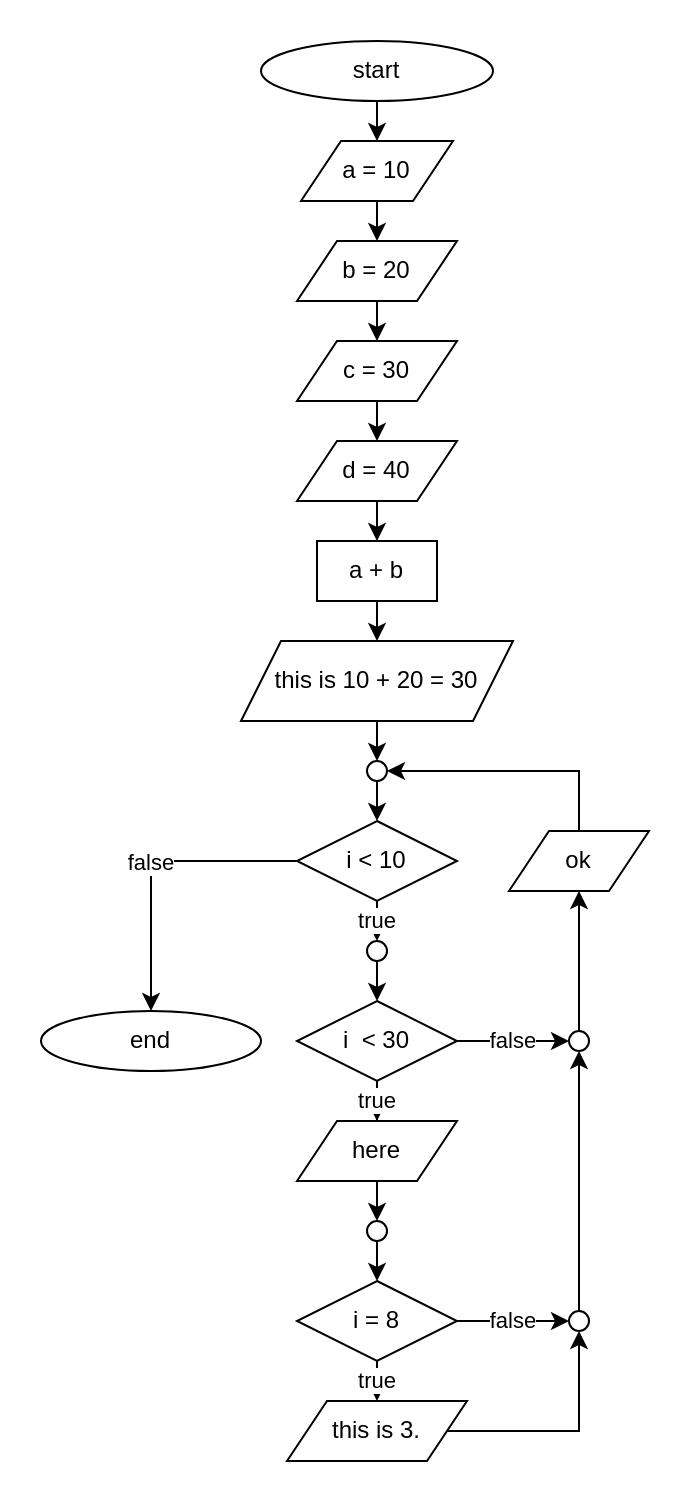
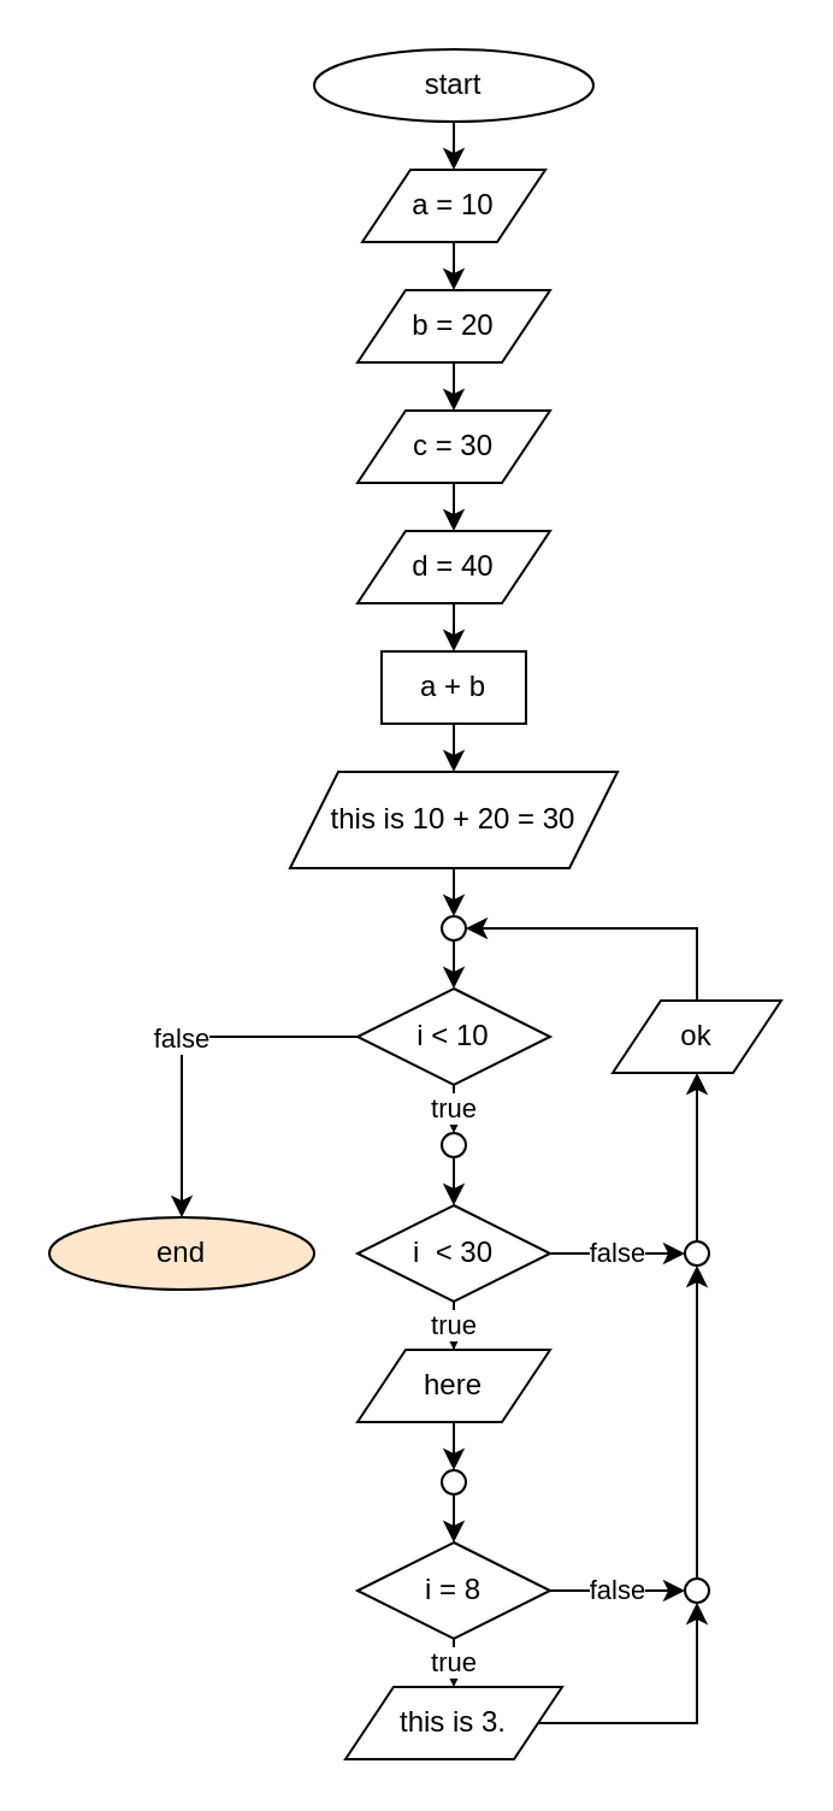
  <mxCell id="0" />
  <mxCell id="1" parent="0" />
  <mxCell id="2" style="edgeStyle=orthogonalEdgeStyle;rounded=0;orthogonalLoop=1;jettySize=auto;html=1;exitX=0.5;exitY=1;exitDx=0;exitDy=0;entryX=0.5;entryY=0;entryDx=0;entryDy=0;" edge="1" parent="1" source="3" target="5"><mxGeometry relative="1" as="geometry" /></mxCell>
  <mxCell id="3" value="start" style="ellipse;whiteSpace=wrap;html=1;" vertex="1" parent="1"><mxGeometry x="130" y="20" width="116" height="30" as="geometry" /></mxCell>
  <mxCell id="4" style="edgeStyle=orthogonalEdgeStyle;rounded=0;orthogonalLoop=1;jettySize=auto;html=1;exitX=0.5;exitY=1;exitDx=0;exitDy=0;entryX=0.5;entryY=0;entryDx=0;entryDy=0;" edge="1" parent="1" source="5" target="7"><mxGeometry relative="1" as="geometry" /></mxCell>
  <mxCell id="5" value="a = 10" style="shape=parallelogram;perimeter=parallelogramPerimeter;whiteSpace=wrap;html=1;fixedSize=1;" vertex="1" parent="1"><mxGeometry x="150" y="70" width="76" height="30" as="geometry" /></mxCell>
  <mxCell id="6" style="edgeStyle=orthogonalEdgeStyle;rounded=0;orthogonalLoop=1;jettySize=auto;html=1;exitX=0.5;exitY=1;exitDx=0;exitDy=0;entryX=0.5;entryY=0;entryDx=0;entryDy=0;" edge="1" parent="1" source="7" target="9"><mxGeometry relative="1" as="geometry" /></mxCell>
  <mxCell id="7" value="b = 20" style="shape=parallelogram;perimeter=parallelogramPerimeter;whiteSpace=wrap;html=1;fixedSize=1;" vertex="1" parent="1"><mxGeometry x="148" y="120" width="80" height="30" as="geometry" /></mxCell>
  <mxCell id="8" style="edgeStyle=orthogonalEdgeStyle;rounded=0;orthogonalLoop=1;jettySize=auto;html=1;exitX=0.5;exitY=1;exitDx=0;exitDy=0;entryX=0.5;entryY=0;entryDx=0;entryDy=0;" edge="1" parent="1" source="9" target="11"><mxGeometry relative="1" as="geometry" /></mxCell>
  <mxCell id="9" value="c = 30" style="shape=parallelogram;perimeter=parallelogramPerimeter;whiteSpace=wrap;html=1;fixedSize=1;" vertex="1" parent="1"><mxGeometry x="148" y="170" width="80" height="30" as="geometry" /></mxCell>
  <mxCell id="10" style="edgeStyle=orthogonalEdgeStyle;rounded=0;orthogonalLoop=1;jettySize=auto;html=1;exitX=0.5;exitY=1;exitDx=0;exitDy=0;entryX=0.5;entryY=0;entryDx=0;entryDy=0;" edge="1" parent="1" source="11" target="13"><mxGeometry relative="1" as="geometry" /></mxCell>
  <mxCell id="11" value="d = 40" style="shape=parallelogram;perimeter=parallelogramPerimeter;whiteSpace=wrap;html=1;fixedSize=1;" vertex="1" parent="1"><mxGeometry x="148" y="220" width="80" height="30" as="geometry" /></mxCell>
  <mxCell id="12" style="edgeStyle=orthogonalEdgeStyle;rounded=0;orthogonalLoop=1;jettySize=auto;html=1;exitX=0.5;exitY=1;exitDx=0;exitDy=0;entryX=0.5;entryY=0;entryDx=0;entryDy=0;" edge="1" parent="1" source="13" target="15"><mxGeometry relative="1" as="geometry" /></mxCell>
  <mxCell id="13" value="a + b" style="rounded=0;whiteSpace=wrap;html=1;" vertex="1" parent="1"><mxGeometry x="158" y="270" width="60" height="30" as="geometry" /></mxCell>
  <mxCell id="14" style="edgeStyle=orthogonalEdgeStyle;rounded=0;orthogonalLoop=1;jettySize=auto;html=1;exitX=0.5;exitY=1;exitDx=0;exitDy=0;entryX=0.5;entryY=0;entryDx=0;entryDy=0;" edge="1" parent="1" source="15" target="17"><mxGeometry relative="1" as="geometry" /></mxCell>
  <mxCell id="15" value="this is 10 + 20 = 30" style="shape=parallelogram;perimeter=parallelogramPerimeter;whiteSpace=wrap;html=1;fixedSize=1;" vertex="1" parent="1"><mxGeometry x="120" y="320" width="136" height="40" as="geometry" /></mxCell>
  <mxCell id="16" style="edgeStyle=orthogonalEdgeStyle;rounded=0;orthogonalLoop=1;jettySize=auto;html=1;exitX=0.5;exitY=1;exitDx=0;exitDy=0;entryX=0.5;entryY=0;entryDx=0;entryDy=0;" edge="1" parent="1" source="17" target="20"><mxGeometry relative="1" as="geometry" /></mxCell>
  <mxCell id="17" value="" style="ellipse;whiteSpace=wrap;html=1;aspect=fixed;" vertex="1" parent="1"><mxGeometry x="183" y="380" width="10" height="10" as="geometry" /></mxCell>
  <mxCell id="18" value="true" style="edgeStyle=orthogonalEdgeStyle;rounded=0;orthogonalLoop=1;jettySize=auto;html=1;exitX=0.5;exitY=1;exitDx=0;exitDy=0;entryX=0.5;entryY=0;entryDx=0;entryDy=0;" edge="1" parent="1" source="20" target="32"><mxGeometry relative="1" as="geometry" /></mxCell>
  <mxCell id="19" value="false" style="edgeStyle=orthogonalEdgeStyle;rounded=0;orthogonalLoop=1;jettySize=auto;html=1;exitX=0;exitY=0.5;exitDx=0;exitDy=0;entryX=0.5;entryY=0;entryDx=0;entryDy=0;" edge="1" parent="1" source="20" target="41"><mxGeometry relative="1" as="geometry" /></mxCell>
  <mxCell id="20" value="i &amp;lt; 10" style="rhombus;whiteSpace=wrap;html=1;" vertex="1" parent="1"><mxGeometry x="148" y="410" width="80" height="40" as="geometry" /></mxCell>
  <mxCell id="21" value="true" style="edgeStyle=orthogonalEdgeStyle;rounded=0;orthogonalLoop=1;jettySize=auto;html=1;entryX=0.5;entryY=0;entryDx=0;entryDy=0;" edge="1" parent="1" source="23" target="25"><mxGeometry relative="1" as="geometry" /></mxCell>
  <mxCell id="22" value="false" style="edgeStyle=orthogonalEdgeStyle;rounded=0;orthogonalLoop=1;jettySize=auto;html=1;exitX=1;exitY=0.5;exitDx=0;exitDy=0;entryX=0;entryY=0.5;entryDx=0;entryDy=0;" edge="1" parent="1" source="23" target="36"><mxGeometry relative="1" as="geometry" /></mxCell>
  <mxCell id="23" value="i&amp;nbsp; &amp;lt; 30" style="rhombus;whiteSpace=wrap;html=1;" vertex="1" parent="1"><mxGeometry x="148" y="500" width="80" height="40" as="geometry" /></mxCell>
  <mxCell id="24" style="edgeStyle=orthogonalEdgeStyle;rounded=0;orthogonalLoop=1;jettySize=auto;html=1;exitX=0.5;exitY=1;exitDx=0;exitDy=0;entryX=0.5;entryY=0;entryDx=0;entryDy=0;" edge="1" parent="1" source="25" target="34"><mxGeometry relative="1" as="geometry" /></mxCell>
  <mxCell id="25" value="here" style="shape=parallelogram;perimeter=parallelogramPerimeter;whiteSpace=wrap;html=1;fixedSize=1;" vertex="1" parent="1"><mxGeometry x="148" y="560" width="80" height="30" as="geometry" /></mxCell>
  <mxCell id="26" value="true" style="edgeStyle=orthogonalEdgeStyle;rounded=0;orthogonalLoop=1;jettySize=auto;html=1;exitX=0.5;exitY=1;exitDx=0;exitDy=0;entryX=0.5;entryY=0;entryDx=0;entryDy=0;" edge="1" parent="1" source="28" target="30"><mxGeometry relative="1" as="geometry" /></mxCell>
  <mxCell id="27" value="false" style="edgeStyle=orthogonalEdgeStyle;rounded=0;orthogonalLoop=1;jettySize=auto;html=1;exitX=1;exitY=0.5;exitDx=0;exitDy=0;entryX=0;entryY=0.5;entryDx=0;entryDy=0;" edge="1" parent="1" source="28" target="40"><mxGeometry relative="1" as="geometry" /></mxCell>
  <mxCell id="28" value="i = 8" style="rhombus;whiteSpace=wrap;html=1;" vertex="1" parent="1"><mxGeometry x="148" y="640" width="80" height="40" as="geometry" /></mxCell>
  <mxCell id="29" style="edgeStyle=orthogonalEdgeStyle;rounded=0;orthogonalLoop=1;jettySize=auto;html=1;exitX=1;exitY=0.5;exitDx=0;exitDy=0;entryX=0.5;entryY=1;entryDx=0;entryDy=0;" edge="1" parent="1" source="30" target="40"><mxGeometry relative="1" as="geometry" /></mxCell>
  <mxCell id="30" value="this is 3." style="shape=parallelogram;perimeter=parallelogramPerimeter;whiteSpace=wrap;html=1;fixedSize=1;" vertex="1" parent="1"><mxGeometry x="143" y="700" width="90" height="30" as="geometry" /></mxCell>
  <mxCell id="31" style="edgeStyle=orthogonalEdgeStyle;rounded=0;orthogonalLoop=1;jettySize=auto;html=1;exitX=0.5;exitY=1;exitDx=0;exitDy=0;entryX=0.5;entryY=0;entryDx=0;entryDy=0;" edge="1" parent="1" source="32" target="23"><mxGeometry relative="1" as="geometry" /></mxCell>
  <mxCell id="32" value="" style="ellipse;whiteSpace=wrap;html=1;aspect=fixed;" vertex="1" parent="1"><mxGeometry x="183" y="470" width="10" height="10" as="geometry" /></mxCell>
  <mxCell id="33" style="edgeStyle=orthogonalEdgeStyle;rounded=0;orthogonalLoop=1;jettySize=auto;html=1;exitX=0.5;exitY=1;exitDx=0;exitDy=0;entryX=0.5;entryY=0;entryDx=0;entryDy=0;" edge="1" parent="1" source="34" target="28"><mxGeometry relative="1" as="geometry" /></mxCell>
  <mxCell id="34" value="" style="ellipse;whiteSpace=wrap;html=1;aspect=fixed;" vertex="1" parent="1"><mxGeometry x="183" y="610" width="10" height="10" as="geometry" /></mxCell>
  <mxCell id="35" style="edgeStyle=orthogonalEdgeStyle;rounded=0;orthogonalLoop=1;jettySize=auto;html=1;exitX=0.5;exitY=0;exitDx=0;exitDy=0;entryX=0.5;entryY=1;entryDx=0;entryDy=0;" edge="1" parent="1" source="36" target="38"><mxGeometry relative="1" as="geometry" /></mxCell>
  <mxCell id="36" value="" style="ellipse;whiteSpace=wrap;html=1;aspect=fixed;" vertex="1" parent="1"><mxGeometry x="284" y="515" width="10" height="10" as="geometry" /></mxCell>
  <mxCell id="37" style="edgeStyle=orthogonalEdgeStyle;rounded=0;orthogonalLoop=1;jettySize=auto;html=1;exitX=0.5;exitY=0;exitDx=0;exitDy=0;entryX=1;entryY=0.5;entryDx=0;entryDy=0;" edge="1" parent="1" source="38" target="17"><mxGeometry relative="1" as="geometry" /></mxCell>
  <mxCell id="38" value="ok" style="shape=parallelogram;perimeter=parallelogramPerimeter;whiteSpace=wrap;html=1;fixedSize=1;" vertex="1" parent="1"><mxGeometry x="254" y="415" width="70" height="30" as="geometry" /></mxCell>
  <mxCell id="39" style="edgeStyle=orthogonalEdgeStyle;rounded=0;orthogonalLoop=1;jettySize=auto;html=1;exitX=0.5;exitY=0;exitDx=0;exitDy=0;entryX=0.5;entryY=1;entryDx=0;entryDy=0;" edge="1" parent="1" source="40" target="36"><mxGeometry relative="1" as="geometry" /></mxCell>
  <mxCell id="40" value="" style="ellipse;whiteSpace=wrap;html=1;aspect=fixed;" vertex="1" parent="1"><mxGeometry x="284" y="655" width="10" height="10" as="geometry" /></mxCell>
- <mxCell id="41" value="end" style="ellipse;whiteSpace=wrap;html=1;" vertex="1" parent="1"><mxGeometry x="20" y="505" width="110" height="30" as="geometry" /></mxCell>
+ <mxCell id="41" value="end" style="ellipse;whiteSpace=wrap;html=1;fillColor=#ffe6cc;" vertex="1" parent="1"><mxGeometry x="20" y="505" width="110" height="30" as="geometry" /></mxCell>
